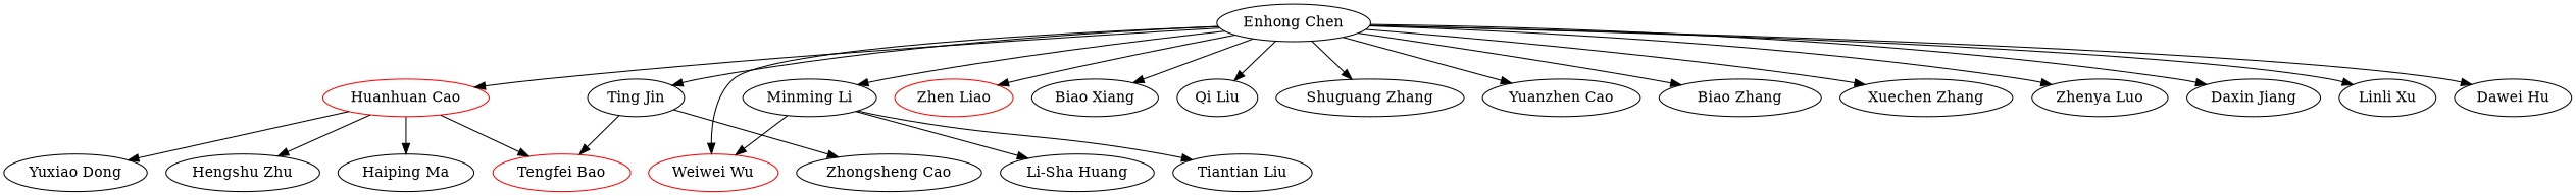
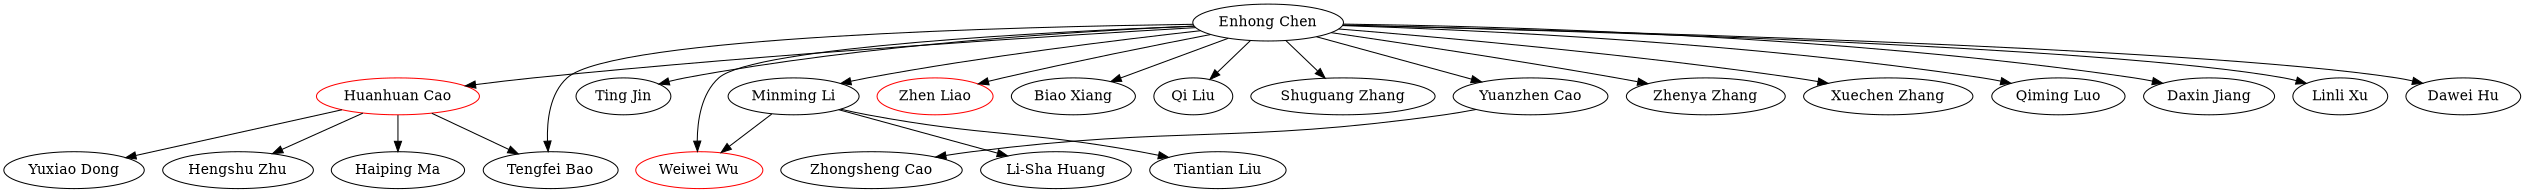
  strict digraph {
    "Hengshu Zhu" [color=black]
    "Enhong Chen"
    "Minming Li"
    "Zhen Liao" [color=red]
    "Biao Xiang"
    "Huanhuan Cao" [color=red]
    "Qi Liu"
    "Shuguang Zhang"
    "Ting Jin"
-   "Zhenya Zhang" [label="Biao Zhang"]
+   "Zhenya Zhang"
    n11 [label="Yuanzhen Cao"]
    "Weiwei Wu" [color=red]
    "Xuechen Zhang"
-   "Tengfei Bao" [color=red]
-   "Qiming Luo" [label="Zhenya Luo"]
+   "Tengfei Bao" [color=black]
+   "Qiming Luo"
    "Daxin Jiang"
    "Linli Xu"
    "Dawei Hu"
    "Li-Sha Huang"
    "Tiantian Liu"
    "Haiping Ma"
    "Yuxiao Dong"
    "Zhongsheng Cao"
    "Enhong Chen" -> "Minming Li"
    "Enhong Chen" -> "Zhen Liao"
    "Enhong Chen" -> "Biao Xiang"
    "Enhong Chen" -> "Huanhuan Cao"
    "Enhong Chen" -> "Qi Liu"
    "Enhong Chen" -> "Shuguang Zhang"
    "Enhong Chen" -> "Ting Jin"
    "Enhong Chen" -> "Zhenya Zhang"
    "Enhong Chen" -> n11
    "Enhong Chen" -> "Weiwei Wu"
    "Enhong Chen" -> "Xuechen Zhang"
-   "Ting Jin" -> "Tengfei Bao"
+   "Enhong Chen" -> "Tengfei Bao"
    "Enhong Chen" -> "Qiming Luo"
    "Enhong Chen" -> "Daxin Jiang"
    "Enhong Chen" -> "Linli Xu"
    "Enhong Chen" -> "Dawei Hu"
    "Minming Li" -> "Weiwei Wu"
    "Minming Li" -> "Li-Sha Huang"
    "Minming Li" -> "Tiantian Liu"
    "Huanhuan Cao" -> "Hengshu Zhu"
    "Huanhuan Cao" -> "Tengfei Bao"
    "Huanhuan Cao" -> "Haiping Ma"
    "Huanhuan Cao" -> "Yuxiao Dong"
-   "Ting Jin" -> "Zhongsheng Cao"
+   n11 -> "Zhongsheng Cao"
  }
